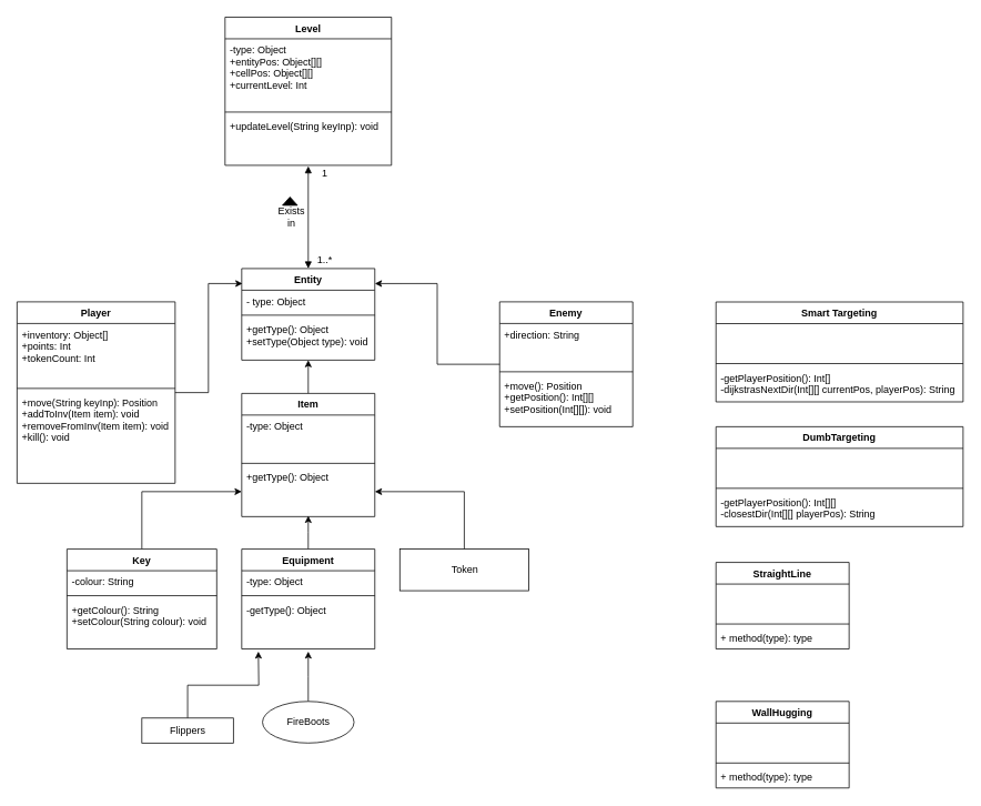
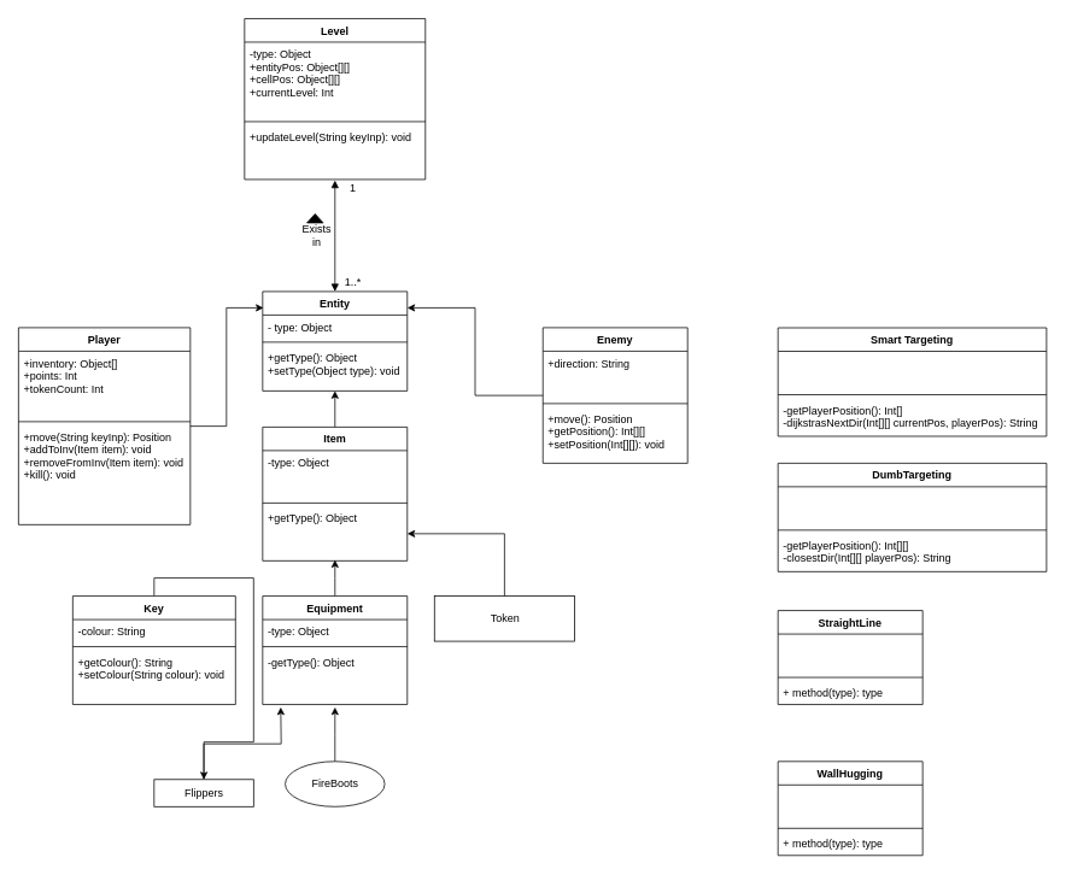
  <mxCell id="0" />
  <mxCell id="1" parent="0" />
  <mxCell id="2" value="Entity" style="swimlane;fontStyle=1;align=center;verticalAlign=top;childLayout=stackLayout;horizontal=1;startSize=26;horizontalStack=0;resizeParent=1;resizeParentMax=0;resizeLast=0;collapsible=1;marginBottom=0;" parent="1" vertex="1"><mxGeometry x="290" y="322" width="160" height="110" as="geometry" /></mxCell>
  <mxCell id="3" value="- type: Object" style="text;strokeColor=none;fillColor=none;align=left;verticalAlign=top;spacingLeft=4;spacingRight=4;overflow=hidden;rotatable=0;points=[[0,0.5],[1,0.5]];portConstraint=eastwest;" parent="2" vertex="1"><mxGeometry y="26" width="160" height="26" as="geometry" /></mxCell>
  <mxCell id="4" value="" style="line;strokeWidth=1;fillColor=none;align=left;verticalAlign=middle;spacingTop=-1;spacingLeft=3;spacingRight=3;rotatable=0;labelPosition=right;points=[];portConstraint=eastwest;" parent="2" vertex="1"><mxGeometry y="52" width="160" height="8" as="geometry" /></mxCell>
  <mxCell id="5" value="+getType(): Object&#10;+setType(Object type): void" style="text;strokeColor=none;fillColor=none;align=left;verticalAlign=top;spacingLeft=4;spacingRight=4;overflow=hidden;rotatable=0;points=[[0,0.5],[1,0.5]];portConstraint=eastwest;" parent="2" vertex="1"><mxGeometry y="60" width="160" height="50" as="geometry" /></mxCell>
  <mxCell id="6" style="edgeStyle=orthogonalEdgeStyle;rounded=0;orthogonalLoop=1;jettySize=auto;html=1;entryX=0.006;entryY=0.164;entryDx=0;entryDy=0;entryPerimeter=0;" parent="1" source="7" target="2" edge="1"><mxGeometry relative="1" as="geometry" /></mxCell>
  <mxCell id="7" value="Player" style="swimlane;fontStyle=1;align=center;verticalAlign=top;childLayout=stackLayout;horizontal=1;startSize=26;horizontalStack=0;resizeParent=1;resizeParentMax=0;resizeLast=0;collapsible=1;marginBottom=0;" parent="1" vertex="1"><mxGeometry x="20" y="362" width="190" height="218" as="geometry" /></mxCell>
  <mxCell id="8" value="+inventory: Object[]&#10;+points: Int&#10;+tokenCount: Int" style="text;strokeColor=none;fillColor=none;align=left;verticalAlign=top;spacingLeft=4;spacingRight=4;overflow=hidden;rotatable=0;points=[[0,0.5],[1,0.5]];portConstraint=eastwest;" parent="7" vertex="1"><mxGeometry y="26" width="190" height="74" as="geometry" /></mxCell>
  <mxCell id="9" value="" style="line;strokeWidth=1;fillColor=none;align=left;verticalAlign=middle;spacingTop=-1;spacingLeft=3;spacingRight=3;rotatable=0;labelPosition=right;points=[];portConstraint=eastwest;" parent="7" vertex="1"><mxGeometry y="100" width="190" height="8" as="geometry" /></mxCell>
  <mxCell id="10" value="+move(String keyInp): Position&#10;+addToInv(Item item): void&#10;+removeFromInv(Item item): void&#10;+kill(): void" style="text;strokeColor=none;fillColor=none;align=left;verticalAlign=top;spacingLeft=4;spacingRight=4;overflow=hidden;rotatable=0;points=[[0,0.5],[1,0.5]];portConstraint=eastwest;" parent="7" vertex="1"><mxGeometry y="108" width="190" height="110" as="geometry" /></mxCell>
  <mxCell id="11" style="edgeStyle=orthogonalEdgeStyle;rounded=0;orthogonalLoop=1;jettySize=auto;html=1;entryX=1;entryY=0.164;entryDx=0;entryDy=0;entryPerimeter=0;" parent="1" source="12" target="2" edge="1"><mxGeometry relative="1" as="geometry" /></mxCell>
  <mxCell id="12" value="Enemy" style="swimlane;fontStyle=1;align=center;verticalAlign=top;childLayout=stackLayout;horizontal=1;startSize=26;horizontalStack=0;resizeParent=1;resizeParentMax=0;resizeLast=0;collapsible=1;marginBottom=0;" parent="1" vertex="1"><mxGeometry x="600" y="362" width="160" height="150" as="geometry" /></mxCell>
  <mxCell id="13" value="+direction: String" style="text;strokeColor=none;fillColor=none;align=left;verticalAlign=top;spacingLeft=4;spacingRight=4;overflow=hidden;rotatable=0;points=[[0,0.5],[1,0.5]];portConstraint=eastwest;" parent="12" vertex="1"><mxGeometry y="26" width="160" height="54" as="geometry" /></mxCell>
  <mxCell id="14" value="" style="line;strokeWidth=1;fillColor=none;align=left;verticalAlign=middle;spacingTop=-1;spacingLeft=3;spacingRight=3;rotatable=0;labelPosition=right;points=[];portConstraint=eastwest;" parent="12" vertex="1"><mxGeometry y="80" width="160" height="8" as="geometry" /></mxCell>
  <mxCell id="15" value="+move(): Position&#10;+getPosition(): Int[][]&#10;+setPosition(Int[][]): void" style="text;strokeColor=none;fillColor=none;align=left;verticalAlign=top;spacingLeft=4;spacingRight=4;overflow=hidden;rotatable=0;points=[[0,0.5],[1,0.5]];portConstraint=eastwest;" parent="12" vertex="1"><mxGeometry y="88" width="160" height="62" as="geometry" /></mxCell>
  <mxCell id="16" style="edgeStyle=orthogonalEdgeStyle;rounded=0;orthogonalLoop=1;jettySize=auto;html=1;exitX=0.5;exitY=0;exitDx=0;exitDy=0;entryX=0.5;entryY=1;entryDx=0;entryDy=0;entryPerimeter=0;" parent="1" source="17" target="5" edge="1"><mxGeometry relative="1" as="geometry" /></mxCell>
  <mxCell id="17" value="Item" style="swimlane;fontStyle=1;align=center;verticalAlign=top;childLayout=stackLayout;horizontal=1;startSize=26;horizontalStack=0;resizeParent=1;resizeParentMax=0;resizeLast=0;collapsible=1;marginBottom=0;" parent="1" vertex="1"><mxGeometry x="290" y="472" width="160" height="148" as="geometry" /></mxCell>
  <mxCell id="18" value="-type: Object" style="text;strokeColor=none;fillColor=none;align=left;verticalAlign=top;spacingLeft=4;spacingRight=4;overflow=hidden;rotatable=0;points=[[0,0.5],[1,0.5]];portConstraint=eastwest;" parent="17" vertex="1"><mxGeometry y="26" width="160" height="54" as="geometry" /></mxCell>
  <mxCell id="19" value="" style="line;strokeWidth=1;fillColor=none;align=left;verticalAlign=middle;spacingTop=-1;spacingLeft=3;spacingRight=3;rotatable=0;labelPosition=right;points=[];portConstraint=eastwest;" parent="17" vertex="1"><mxGeometry y="80" width="160" height="8" as="geometry" /></mxCell>
  <mxCell id="20" value="+getType(): Object" style="text;strokeColor=none;fillColor=none;align=left;verticalAlign=top;spacingLeft=4;spacingRight=4;overflow=hidden;rotatable=0;points=[[0,0.5],[1,0.5]];portConstraint=eastwest;" parent="17" vertex="1"><mxGeometry y="88" width="160" height="60" as="geometry" /></mxCell>
  <mxCell id="21" value="Level" style="swimlane;fontStyle=1;align=center;verticalAlign=top;childLayout=stackLayout;horizontal=1;startSize=26;horizontalStack=0;resizeParent=1;resizeParentMax=0;resizeLast=0;collapsible=1;marginBottom=0;" parent="1" vertex="1"><mxGeometry x="270" y="20" width="200" height="178" as="geometry"><mxRectangle x="310" y="30" width="60" height="26" as="alternateBounds" /></mxGeometry></mxCell>
  <mxCell id="22" value="-type: Object&#10;+entityPos: Object[][]&#10;+cellPos: Object[][]&#10;+currentLevel: Int" style="text;strokeColor=none;fillColor=none;align=left;verticalAlign=top;spacingLeft=4;spacingRight=4;overflow=hidden;rotatable=0;points=[[0,0.5],[1,0.5]];portConstraint=eastwest;" parent="21" vertex="1"><mxGeometry y="26" width="200" height="84" as="geometry" /></mxCell>
  <mxCell id="23" value="" style="line;strokeWidth=1;fillColor=none;align=left;verticalAlign=middle;spacingTop=-1;spacingLeft=3;spacingRight=3;rotatable=0;labelPosition=right;points=[];portConstraint=eastwest;" parent="21" vertex="1"><mxGeometry y="110" width="200" height="8" as="geometry" /></mxCell>
  <mxCell id="24" value="+updateLevel(String keyInp): void" style="text;strokeColor=none;fillColor=none;align=left;verticalAlign=top;spacingLeft=4;spacingRight=4;overflow=hidden;rotatable=0;points=[[0,0.5],[1,0.5]];portConstraint=eastwest;" parent="21" vertex="1"><mxGeometry y="118" width="200" height="60" as="geometry" /></mxCell>
  <mxCell id="25" style="edgeStyle=orthogonalEdgeStyle;rounded=0;orthogonalLoop=1;jettySize=auto;html=1;exitX=0.5;exitY=0;exitDx=0;exitDy=0;" parent="1" source="26" edge="1"><mxGeometry relative="1" as="geometry"><mxPoint x="370" y="619" as="targetPoint" /></mxGeometry></mxCell>
  <mxCell id="26" value="Equipment" style="swimlane;fontStyle=1;align=center;verticalAlign=top;childLayout=stackLayout;horizontal=1;startSize=26;horizontalStack=0;resizeParent=1;resizeParentMax=0;resizeLast=0;collapsible=1;marginBottom=0;" parent="1" vertex="1"><mxGeometry x="290" y="659" width="160" height="120" as="geometry" /></mxCell>
  <mxCell id="27" value="-type: Object" style="text;strokeColor=none;fillColor=none;align=left;verticalAlign=top;spacingLeft=4;spacingRight=4;overflow=hidden;rotatable=0;points=[[0,0.5],[1,0.5]];portConstraint=eastwest;" parent="26" vertex="1"><mxGeometry y="26" width="160" height="26" as="geometry" /></mxCell>
  <mxCell id="28" value="" style="line;strokeWidth=1;fillColor=none;align=left;verticalAlign=middle;spacingTop=-1;spacingLeft=3;spacingRight=3;rotatable=0;labelPosition=right;points=[];portConstraint=eastwest;" parent="26" vertex="1"><mxGeometry y="52" width="160" height="8" as="geometry" /></mxCell>
  <mxCell id="29" value="-getType(): Object" style="text;strokeColor=none;fillColor=none;align=left;verticalAlign=top;spacingLeft=4;spacingRight=4;overflow=hidden;rotatable=0;points=[[0,0.5],[1,0.5]];portConstraint=eastwest;" parent="26" vertex="1"><mxGeometry y="60" width="160" height="60" as="geometry" /></mxCell>
- <mxCell id="30" style="edgeStyle=orthogonalEdgeStyle;rounded=0;orthogonalLoop=1;jettySize=auto;html=1;exitX=0.5;exitY=0;exitDx=0;exitDy=0;entryX=0;entryY=0.5;entryDx=0;entryDy=0;" parent="1" source="31" target="20" edge="1"><mxGeometry relative="1" as="geometry" /></mxCell>
+ <mxCell id="30" style="edgeStyle=orthogonalEdgeStyle;rounded=0;orthogonalLoop=1;jettySize=auto;html=1;exitX=0.5;exitY=0;exitDx=0;exitDy=0;" parent="1" source="31" target="38" edge="1"><mxGeometry relative="1" as="geometry" /></mxCell>
  <mxCell id="31" value="Key" style="swimlane;fontStyle=1;align=center;verticalAlign=top;childLayout=stackLayout;horizontal=1;startSize=26;horizontalStack=0;resizeParent=1;resizeParentMax=0;resizeLast=0;collapsible=1;marginBottom=0;" parent="1" vertex="1"><mxGeometry x="80" y="659" width="180" height="120" as="geometry" /></mxCell>
  <mxCell id="32" value="-colour: String" style="text;strokeColor=none;fillColor=none;align=left;verticalAlign=top;spacingLeft=4;spacingRight=4;overflow=hidden;rotatable=0;points=[[0,0.5],[1,0.5]];portConstraint=eastwest;" parent="31" vertex="1"><mxGeometry y="26" width="180" height="26" as="geometry" /></mxCell>
  <mxCell id="33" value="" style="line;strokeWidth=1;fillColor=none;align=left;verticalAlign=middle;spacingTop=-1;spacingLeft=3;spacingRight=3;rotatable=0;labelPosition=right;points=[];portConstraint=eastwest;" parent="31" vertex="1"><mxGeometry y="52" width="180" height="8" as="geometry" /></mxCell>
  <mxCell id="34" value="+getColour(): String&#10;+setColour(String colour): void" style="text;strokeColor=none;fillColor=none;align=left;verticalAlign=top;spacingLeft=4;spacingRight=4;overflow=hidden;rotatable=0;points=[[0,0.5],[1,0.5]];portConstraint=eastwest;" parent="31" vertex="1"><mxGeometry y="60" width="180" height="60" as="geometry" /></mxCell>
  <mxCell id="35" style="edgeStyle=orthogonalEdgeStyle;rounded=0;orthogonalLoop=1;jettySize=auto;html=1;exitX=0.5;exitY=0;exitDx=0;exitDy=0;entryX=1;entryY=0.5;entryDx=0;entryDy=0;" parent="1" source="36" target="20" edge="1"><mxGeometry relative="1" as="geometry" /></mxCell>
  <mxCell id="36" value="Token" style="html=1;" parent="1" vertex="1"><mxGeometry x="480" y="659" width="155" height="50" as="geometry" /></mxCell>
  <mxCell id="37" style="edgeStyle=orthogonalEdgeStyle;rounded=0;orthogonalLoop=1;jettySize=auto;html=1;exitX=0.5;exitY=0;exitDx=0;exitDy=0;" parent="1" source="38" edge="1"><mxGeometry relative="1" as="geometry"><mxPoint x="310" y="782" as="targetPoint" /></mxGeometry></mxCell>
  <mxCell id="38" value="Flippers" style="html=1;" parent="1" vertex="1"><mxGeometry x="170" y="862" width="110" height="30" as="geometry" /></mxCell>
  <mxCell id="39" style="edgeStyle=orthogonalEdgeStyle;rounded=0;orthogonalLoop=1;jettySize=auto;html=1;exitX=0.5;exitY=0;exitDx=0;exitDy=0;" parent="1" source="40" edge="1"><mxGeometry relative="1" as="geometry"><mxPoint x="370" y="782" as="targetPoint" /></mxGeometry></mxCell>
  <mxCell id="40" value="FireBoots" style="ellipse;html=1;" parent="1" vertex="1"><mxGeometry x="315" y="842" width="110" height="50" as="geometry" /></mxCell>
  <mxCell id="41" value="StraightLine" style="swimlane;fontStyle=1;align=center;verticalAlign=top;childLayout=stackLayout;horizontal=1;startSize=26;horizontalStack=0;resizeParent=1;resizeParentMax=0;resizeLast=0;collapsible=1;marginBottom=0;" parent="1" vertex="1"><mxGeometry x="860" y="675" width="160" height="104" as="geometry" /></mxCell>
  <mxCell id="42" value="&#10;&#10;" style="text;strokeColor=none;fillColor=none;align=left;verticalAlign=top;spacingLeft=4;spacingRight=4;overflow=hidden;rotatable=0;points=[[0,0.5],[1,0.5]];portConstraint=eastwest;" parent="41" vertex="1"><mxGeometry y="26" width="160" height="44" as="geometry" /></mxCell>
  <mxCell id="43" value="" style="line;strokeWidth=1;fillColor=none;align=left;verticalAlign=middle;spacingTop=-1;spacingLeft=3;spacingRight=3;rotatable=0;labelPosition=right;points=[];portConstraint=eastwest;" parent="41" vertex="1"><mxGeometry y="70" width="160" height="8" as="geometry" /></mxCell>
  <mxCell id="44" value="+ method(type): type" style="text;strokeColor=none;fillColor=none;align=left;verticalAlign=top;spacingLeft=4;spacingRight=4;overflow=hidden;rotatable=0;points=[[0,0.5],[1,0.5]];portConstraint=eastwest;" parent="41" vertex="1"><mxGeometry y="78" width="160" height="26" as="geometry" /></mxCell>
  <mxCell id="45" value="" style="endArrow=block;startArrow=block;endFill=1;startFill=1;html=1;exitX=0.5;exitY=0;exitDx=0;exitDy=0;" parent="1" source="2" edge="1"><mxGeometry width="160" relative="1" as="geometry"><mxPoint x="60" y="232" as="sourcePoint" /><mxPoint x="370" y="199" as="targetPoint" /></mxGeometry></mxCell>
  <mxCell id="46" value="Exists in" style="text;html=1;strokeColor=none;fillColor=none;align=center;verticalAlign=middle;whiteSpace=wrap;rounded=0;direction=south;" parent="1" vertex="1"><mxGeometry x="340" y="240" width="20" height="40" as="geometry" /></mxCell>
  <mxCell id="47" value="" style="triangle;whiteSpace=wrap;html=1;rotation=-90;fillColor=#000000;" parent="1" vertex="1"><mxGeometry x="343" y="232" width="10" height="18" as="geometry" /></mxCell>
  <mxCell id="48" value="1" style="text;html=1;strokeColor=none;fillColor=none;align=center;verticalAlign=middle;whiteSpace=wrap;rounded=0;" parent="1" vertex="1"><mxGeometry x="370" y="198" width="40" height="20" as="geometry" /></mxCell>
  <mxCell id="49" value="1..*" style="text;html=1;strokeColor=none;fillColor=none;align=center;verticalAlign=middle;whiteSpace=wrap;rounded=0;" parent="1" vertex="1"><mxGeometry x="370" y="302" width="40" height="20" as="geometry" /></mxCell>
  <mxCell id="50" value="DumbTargeting&#10;" style="swimlane;fontStyle=1;align=center;verticalAlign=top;childLayout=stackLayout;horizontal=1;startSize=26;horizontalStack=0;resizeParent=1;resizeParentMax=0;resizeLast=0;collapsible=1;marginBottom=0;" parent="1" vertex="1"><mxGeometry x="860" y="512" width="297" height="120" as="geometry" /></mxCell>
  <mxCell id="51" value="&#10;&#10;" style="text;strokeColor=none;fillColor=none;align=left;verticalAlign=top;spacingLeft=4;spacingRight=4;overflow=hidden;rotatable=0;points=[[0,0.5],[1,0.5]];portConstraint=eastwest;" parent="50" vertex="1"><mxGeometry y="26" width="297" height="44" as="geometry" /></mxCell>
  <mxCell id="52" value="" style="line;strokeWidth=1;fillColor=none;align=left;verticalAlign=middle;spacingTop=-1;spacingLeft=3;spacingRight=3;rotatable=0;labelPosition=right;points=[];portConstraint=eastwest;" parent="50" vertex="1"><mxGeometry y="70" width="297" height="8" as="geometry" /></mxCell>
  <mxCell id="53" value="-getPlayerPosition(): Int[][]&#10;-closestDir(Int[][] playerPos): String" style="text;strokeColor=none;fillColor=none;align=left;verticalAlign=top;spacingLeft=4;spacingRight=4;overflow=hidden;rotatable=0;points=[[0,0.5],[1,0.5]];portConstraint=eastwest;" parent="50" vertex="1"><mxGeometry y="78" width="297" height="42" as="geometry" /></mxCell>
  <mxCell id="54" value="Smart Targeting" style="swimlane;fontStyle=1;align=center;verticalAlign=top;childLayout=stackLayout;horizontal=1;startSize=26;horizontalStack=0;resizeParent=1;resizeParentMax=0;resizeLast=0;collapsible=1;marginBottom=0;" parent="1" vertex="1"><mxGeometry x="860" y="362.147" width="297" height="120" as="geometry" /></mxCell>
  <mxCell id="55" value="&#10;&#10;" style="text;strokeColor=none;fillColor=none;align=left;verticalAlign=top;spacingLeft=4;spacingRight=4;overflow=hidden;rotatable=0;points=[[0,0.5],[1,0.5]];portConstraint=eastwest;" parent="54" vertex="1"><mxGeometry y="26" width="297" height="44" as="geometry" /></mxCell>
  <mxCell id="56" value="" style="line;strokeWidth=1;fillColor=none;align=left;verticalAlign=middle;spacingTop=-1;spacingLeft=3;spacingRight=3;rotatable=0;labelPosition=right;points=[];portConstraint=eastwest;" parent="54" vertex="1"><mxGeometry y="70" width="297" height="8" as="geometry" /></mxCell>
  <mxCell id="57" value="-getPlayerPosition(): Int[]&#10;-dijkstrasNextDir(Int[][] currentPos, playerPos): String" style="text;strokeColor=none;fillColor=none;align=left;verticalAlign=top;spacingLeft=4;spacingRight=4;overflow=hidden;rotatable=0;points=[[0,0.5],[1,0.5]];portConstraint=eastwest;" parent="54" vertex="1"><mxGeometry y="78" width="297" height="42" as="geometry" /></mxCell>
  <mxCell id="58" value="WallHugging" style="swimlane;fontStyle=1;align=center;verticalAlign=top;childLayout=stackLayout;horizontal=1;startSize=26;horizontalStack=0;resizeParent=1;resizeParentMax=0;resizeLast=0;collapsible=1;marginBottom=0;" parent="1" vertex="1"><mxGeometry x="860" y="842" width="160" height="104" as="geometry" /></mxCell>
  <mxCell id="59" value="&#10;&#10;&#10;" style="text;strokeColor=none;fillColor=none;align=left;verticalAlign=top;spacingLeft=4;spacingRight=4;overflow=hidden;rotatable=0;points=[[0,0.5],[1,0.5]];portConstraint=eastwest;" parent="58" vertex="1"><mxGeometry y="26" width="160" height="44" as="geometry" /></mxCell>
  <mxCell id="60" value="" style="line;strokeWidth=1;fillColor=none;align=left;verticalAlign=middle;spacingTop=-1;spacingLeft=3;spacingRight=3;rotatable=0;labelPosition=right;points=[];portConstraint=eastwest;" parent="58" vertex="1"><mxGeometry y="70" width="160" height="8" as="geometry" /></mxCell>
  <mxCell id="61" value="+ method(type): type" style="text;strokeColor=none;fillColor=none;align=left;verticalAlign=top;spacingLeft=4;spacingRight=4;overflow=hidden;rotatable=0;points=[[0,0.5],[1,0.5]];portConstraint=eastwest;" parent="58" vertex="1"><mxGeometry y="78" width="160" height="26" as="geometry" /></mxCell>
